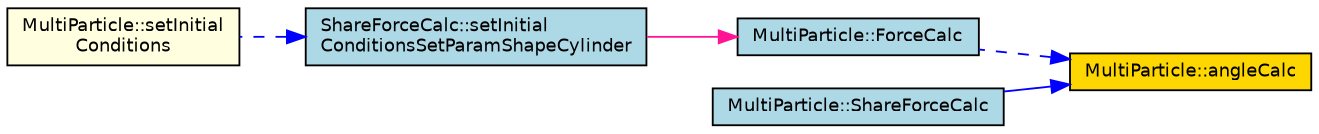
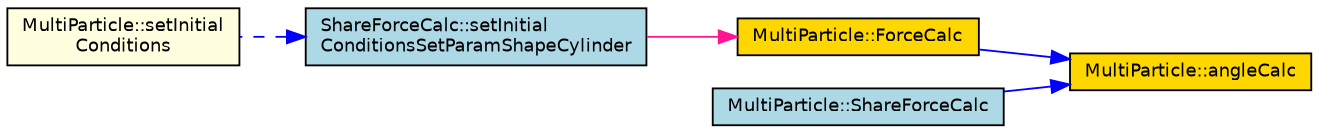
  digraph {
    rankdir=RL
    node [color=black fillcolor=gold fontname=Helvetica fontsize=10 shape=record style=filled]
    edge [color=blue dir=back fontname=Helvetica fontsize=10 labelfontname=Helvetica labelfontsize=10 style=dashed]
    n1 [fontcolor=black height=0.2 label="MultiParticle::angleCalc" width=0.4]
-   n2 [fillcolor=lightblue height=0.2 label="MultiParticle::ForceCalc" width=0.4]
+   n2 [height=0.2 label="MultiParticle::ForceCalc" width=0.4]
    n3 [fillcolor=lightblue height=0.2 label="MultiParticle::ShareForceCalc" width=0.4]
    n4 [fillcolor=lightblue height=0.2 label="ShareForceCalc::setInitial\lConditionsSetParamShapeCylinder" width=0.4]
    n5 [fillcolor=lightyellow height=0.2 label="MultiParticle::setInitial\lConditions" width=0.4]
-   n1 -> n2
+   n1 -> n2 [style=solid]
    n1 -> n3 [style=solid]
    n2 -> n4 [color=deeppink style=solid]
    n4 -> n5
  }
